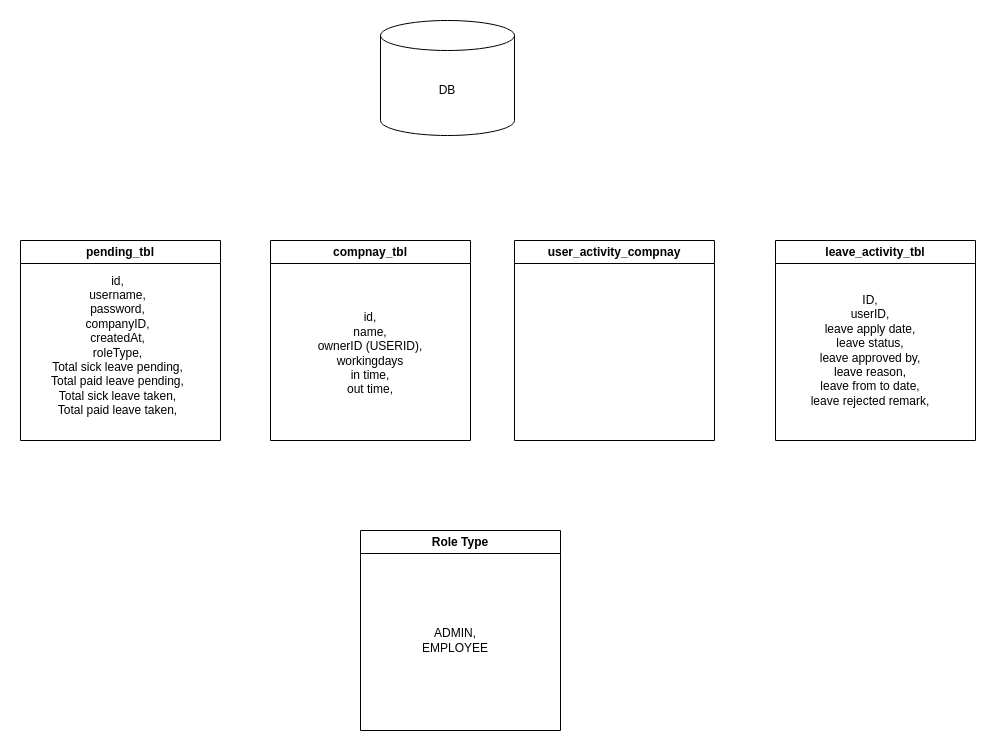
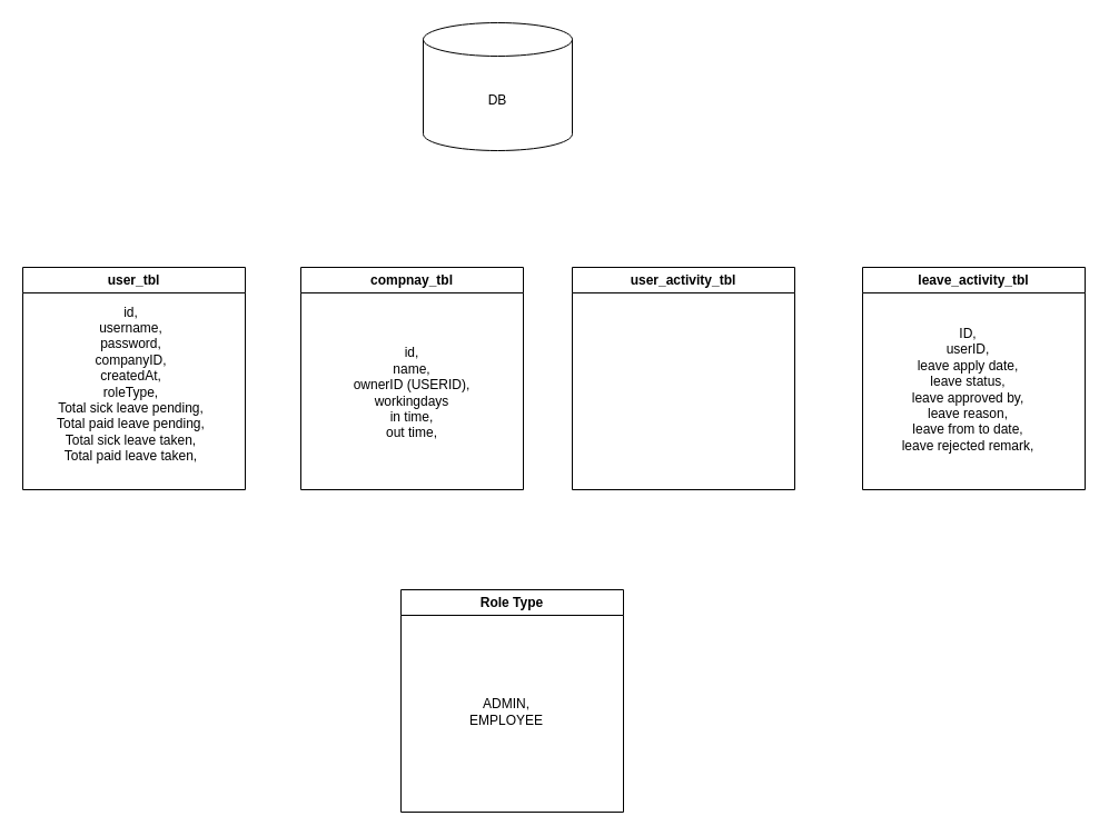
  <mxCell id="0" />
  <mxCell id="1" parent="0" />
  <mxCell id="2" value="DB" style="shape=cylinder3;whiteSpace=wrap;html=1;boundedLbl=1;backgroundOutline=1;size=15;spacing=3;" parent="1" vertex="1"><mxGeometry x="380" y="20" width="134" height="115" as="geometry" /></mxCell>
- <mxCell id="3" value="pending_tbl" style="swimlane;whiteSpace=wrap;html=1;" parent="1" vertex="1"><mxGeometry x="20" y="240" width="200" height="200" as="geometry" /></mxCell>
+ <mxCell id="3" value="user_tbl" style="swimlane;whiteSpace=wrap;html=1;" parent="1" vertex="1"><mxGeometry x="20" y="240" width="200" height="200" as="geometry" /></mxCell>
  <mxCell id="4" value="id,&lt;br&gt;username,&lt;br&gt;password,&lt;br&gt;companyID,&lt;br&gt;createdAt,&lt;br&gt;roleType,&lt;br&gt;Total sick leave pending,&lt;br&gt;Total paid leave pending,&lt;br&gt;Total sick leave taken,&lt;br&gt;Total paid leave taken," style="text;strokeColor=none;align=center;fillColor=none;html=1;verticalAlign=middle;whiteSpace=wrap;rounded=0;" parent="3" vertex="1"><mxGeometry x="5" y="30" width="185" height="150" as="geometry" /></mxCell>
  <mxCell id="5" value="compnay_tbl" style="swimlane;whiteSpace=wrap;html=1;" parent="1" vertex="1"><mxGeometry x="270" y="240" width="200" height="200" as="geometry" /></mxCell>
  <mxCell id="6" value="id,&lt;br&gt;name,&lt;br&gt;ownerID (USERID),&lt;br&gt;workingdays&lt;br&gt;in time,&lt;br&gt;out time," style="text;strokeColor=none;align=center;fillColor=none;html=1;verticalAlign=middle;whiteSpace=wrap;rounded=0;" parent="5" vertex="1"><mxGeometry x="10" y="33" width="180" height="160" as="geometry" /></mxCell>
- <mxCell id="7" value="user_activity_compnay" style="swimlane;whiteSpace=wrap;html=1;" parent="1" vertex="1"><mxGeometry x="514" y="240" width="200" height="200" as="geometry" /></mxCell>
+ <mxCell id="7" value="user_activity_tbl" style="swimlane;whiteSpace=wrap;html=1;" parent="1" vertex="1"><mxGeometry x="514" y="240" width="200" height="200" as="geometry" /></mxCell>
  <mxCell id="8" value="Role Type" style="swimlane;whiteSpace=wrap;html=1;" parent="1" vertex="1"><mxGeometry x="360" y="530" width="200" height="200" as="geometry" /></mxCell>
  <mxCell id="9" value="ADMIN,&lt;br&gt;EMPLOYEE&lt;br&gt;" style="text;strokeColor=none;align=center;fillColor=none;html=1;verticalAlign=middle;whiteSpace=wrap;rounded=0;" parent="8" vertex="1"><mxGeometry y="30" width="190" height="160" as="geometry" /></mxCell>
  <mxCell id="10" value="leave_activity_tbl" style="swimlane;whiteSpace=wrap;html=1;" vertex="1" parent="1"><mxGeometry x="775" y="240" width="200" height="200" as="geometry" /></mxCell>
  <mxCell id="11" value="ID,&lt;br&gt;userID,&lt;br&gt;leave apply date,&lt;br&gt;leave status,&lt;br&gt;leave approved by,&lt;br&gt;leave reason,&lt;br&gt;leave from to date,&lt;br&gt;leave rejected remark," style="text;strokeColor=none;align=center;fillColor=none;html=1;verticalAlign=middle;whiteSpace=wrap;rounded=0;" vertex="1" parent="10"><mxGeometry y="30" width="190" height="160" as="geometry" /></mxCell>
